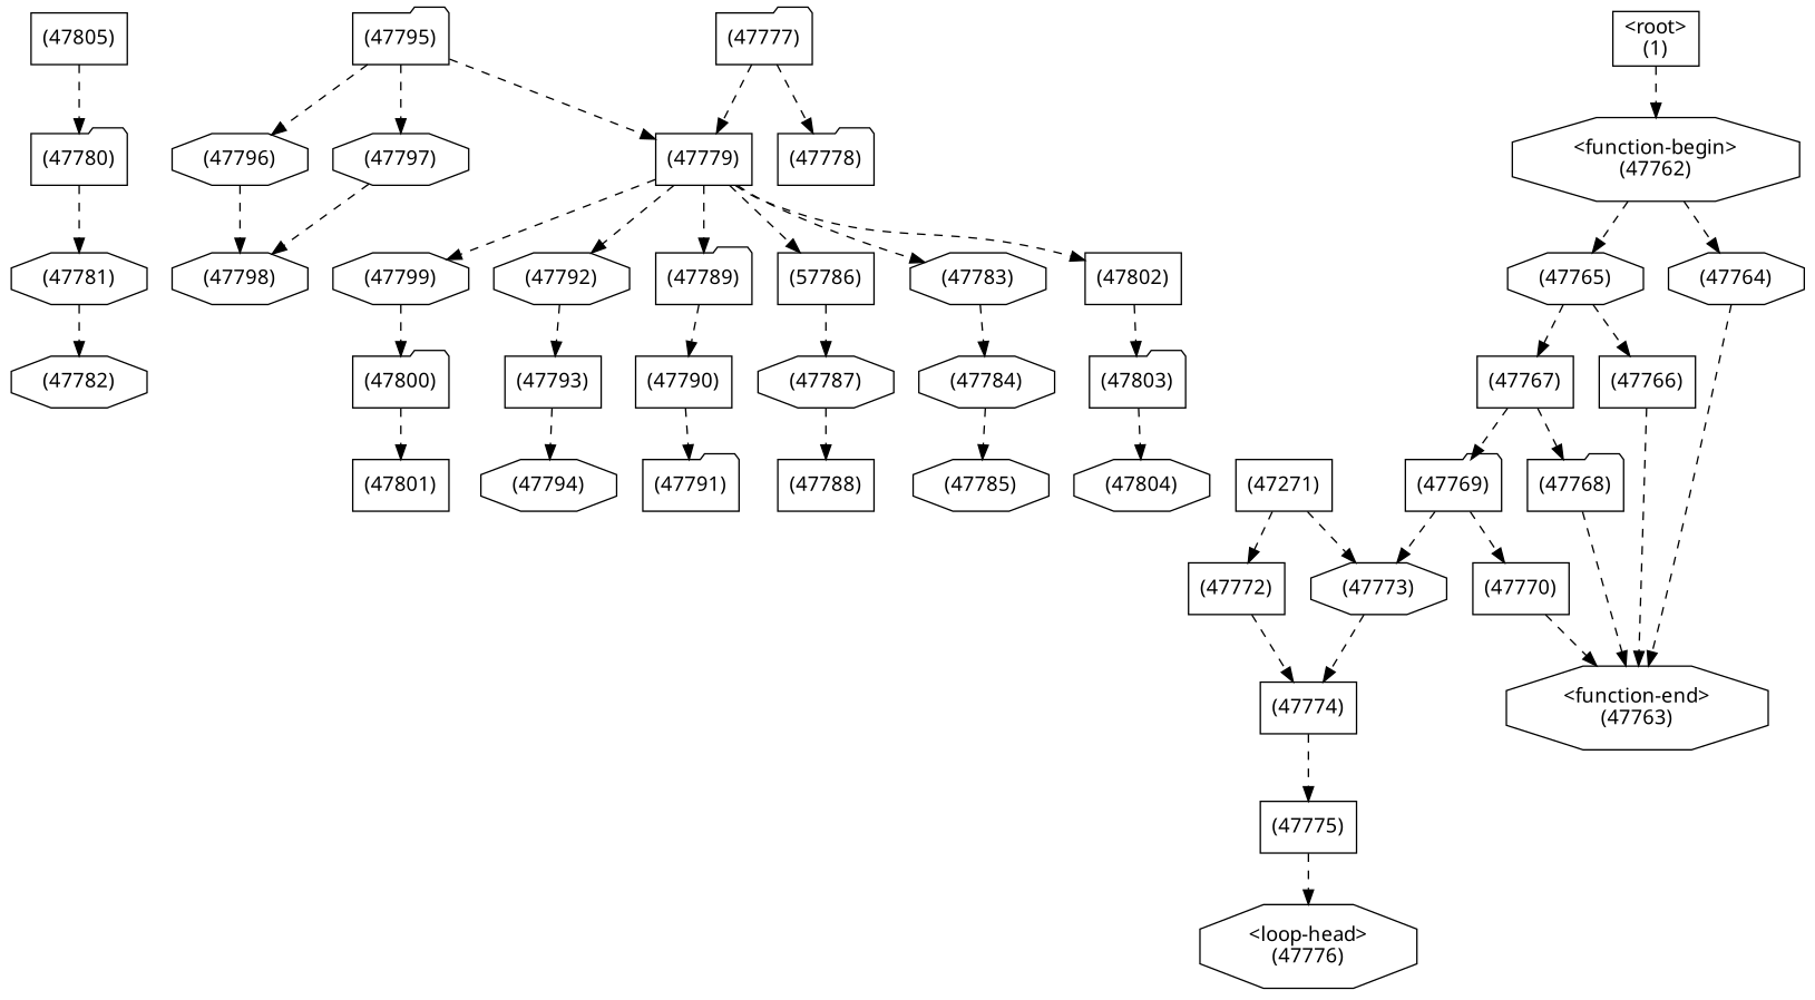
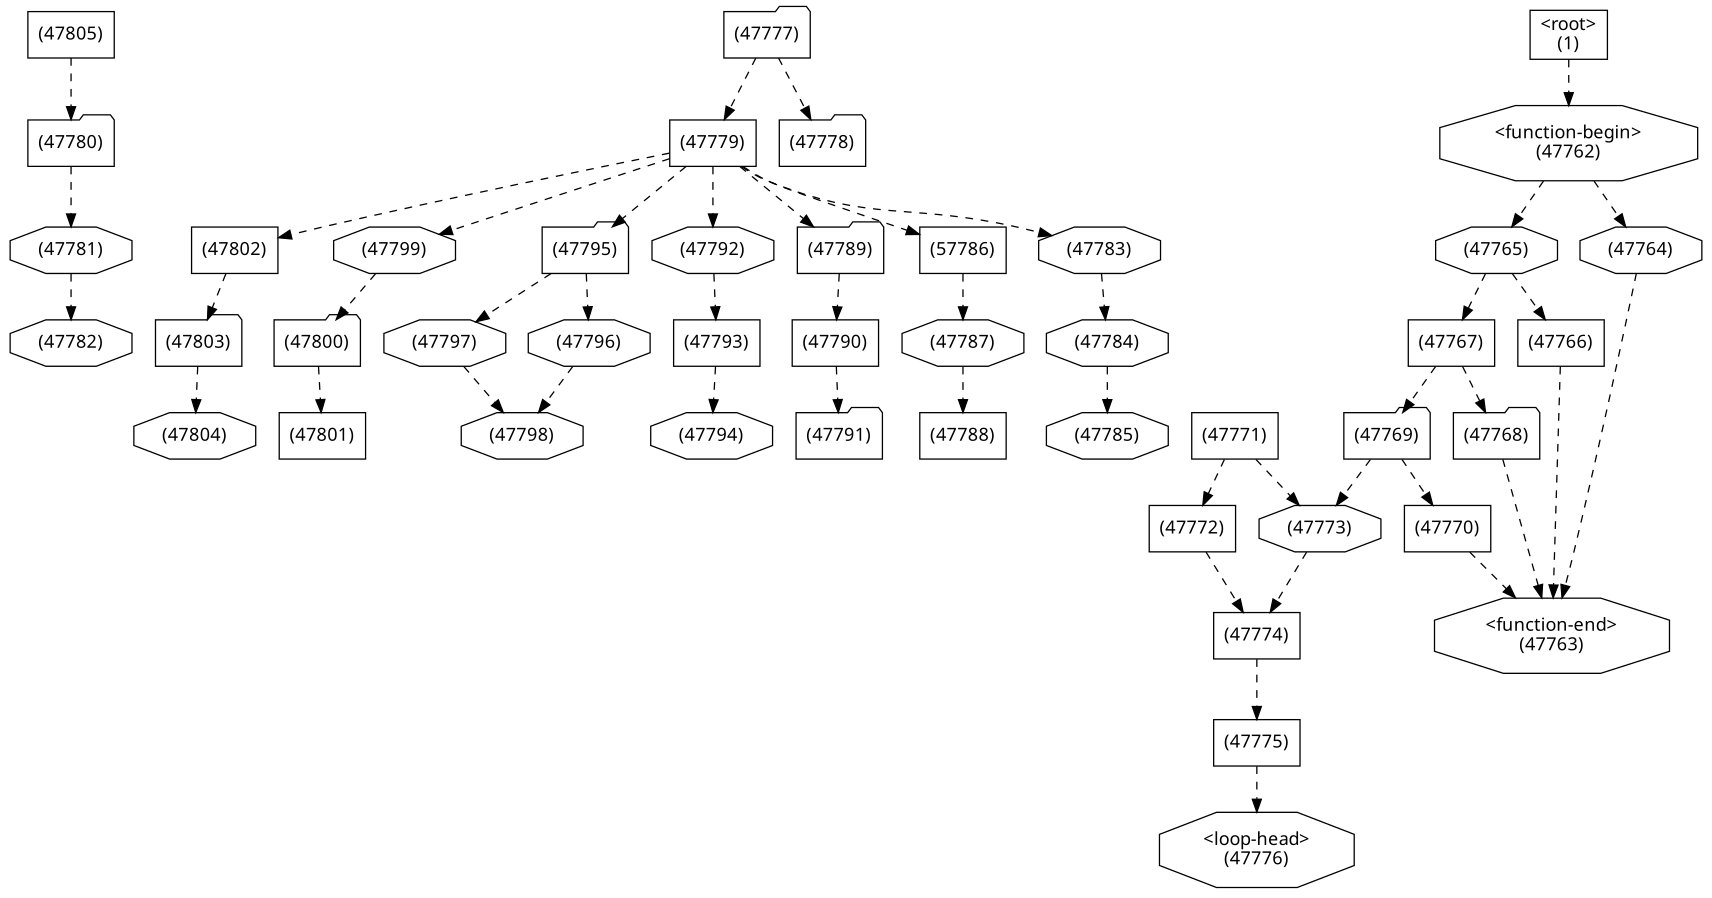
  digraph {
    fontname="Noto Sans"
    node [fontname="Noto Sans" shape=octagon]
    edge [fontname="Noto Sans" style=dashed]
    n1 [label="(47805)" shape=box]
    n2 [label="(47780)" shape=folder]
    n3 [label="(47804)"]
    n4 [label="(47803)" shape=folder]
    n5 [label="(47802)" shape=box]
    n6 [label="(47779)" shape=box]
    n7 [label="(47799)"]
    n8 [label="(47795)" shape=folder]
    n9 [label="(47792)"]
    n10 [label="(47789)" shape=folder]
    n11 [label="(57786)" shape=box]
    n12 [label="(47783)"]
    n13 [label="(47800)" shape=folder]
    n14 [label="(47797)"]
    n15 [label="(47796)"]
    n16 [label="(47793)" shape=box]
    n17 [label="(47790)" shape=box]
    n18 [label="(47787)"]
    n19 [label="(47784)"]
    n20 [label="(47781)"]
    n21 [label="(47801)" shape=box]
    n22 [label="(47798)"]
    n23 [label="(47794)"]
    n24 [label="(47791)" shape=folder]
    n25 [label="(47788)" shape=box]
    n26 [label="(47785)"]
    n27 [label="(47782)"]
    n28 [label="(47777)" shape=folder]
    n29 [label="(47778)" shape=folder]
    n30 [label="<loop-head>\n(47776)"]
    n31 [label="(47775)" shape=box]
    n32 [label="(47774)" shape=box]
    n33 [label="(47773)"]
    n34 [label="(47772)" shape=box]
-   n35 [label="(47271)" shape=box]
+   n35 [label="(47771)" shape=box]
    n36 [label="(47769)" shape=folder]
    n37 [label="(47770)" shape=box]
    n38 [label="<function-end>\n(47763)"]
    n39 [label="(47767)" shape=box]
    n40 [label="(47768)" shape=folder]
    n41 [label="(47765)"]
    n42 [label="(47766)" shape=box]
    n43 [label="<function-begin>\n(47762)"]
    n44 [label="(47764)"]
    n45 [label="<root>\n(1)" shape=box]
    n1 -> n2
    n2 -> n20
    n4 -> n3
    n5 -> n4
    n6 -> n5
    n6 -> n7
-   n8 -> n6
+   n6 -> n8
    n6 -> n9
    n6 -> n10
    n6 -> n11
    n6 -> n12
    n7 -> n13
    n8 -> n14
    n8 -> n15
    n9 -> n16
    n10 -> n17
    n11 -> n18
    n12 -> n19
    n13 -> n21
    n14 -> n22
    n15 -> n22
    n16 -> n23
    n17 -> n24
    n18 -> n25
    n19 -> n26
    n20 -> n27
    n28 -> n6
    n28 -> n29
    n31 -> n30
    n32 -> n31
    n33 -> n32
    n34 -> n32
    n35 -> n33
    n35 -> n34
    n36 -> n33
    n36 -> n37
    n37 -> n38
    n39 -> n36
    n39 -> n40
    n40 -> n38
    n41 -> n39
    n41 -> n42
    n42 -> n38
    n43 -> n41
    n43 -> n44
    n44 -> n38
    n45 -> n43
  }
